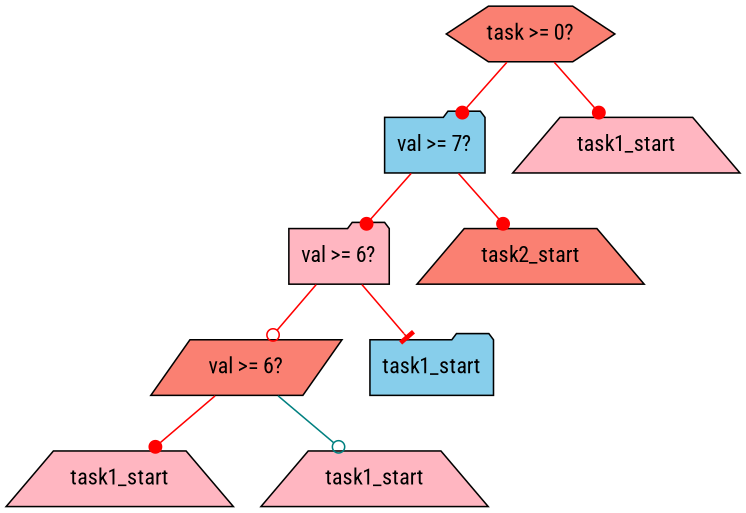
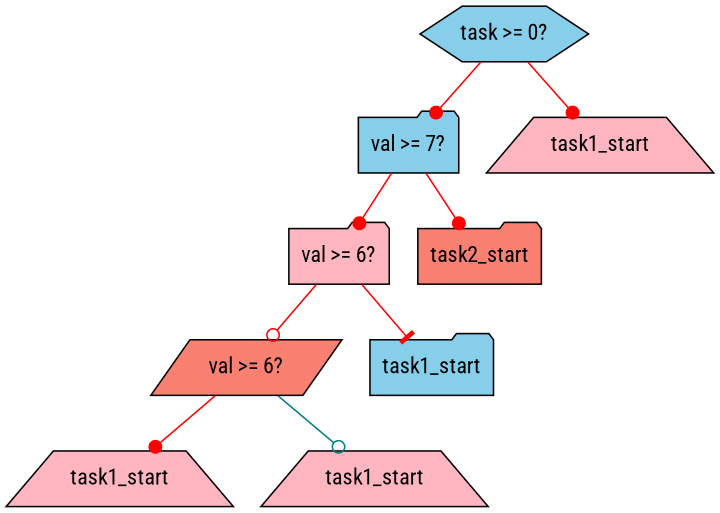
  digraph {
    fontname="Roboto Condensed"
    node [fillcolor=lightpink fontname="Roboto Condensed" shape=folder style=filled]
    edge [arrowhead=dot color=red fontname="Roboto Condensed"]
-   n1 [fillcolor=salmon label="task >= 0?" shape=hexagon]
+   n1 [fillcolor=skyblue label="task >= 0?" shape=hexagon]
    n2 [fillcolor=skyblue label="val >= 7?"]
    n3 [label=task1_start shape=trapezium]
    n4 [label="val >= 6?"]
-   n5 [fillcolor=salmon label=task2_start shape=trapezium]
+   n5 [fillcolor=salmon label=task2_start]
    n6 [fillcolor=salmon label="val >= 6?" shape=parallelogram]
    n7 [fillcolor=skyblue label=task1_start]
    n8 [label=task1_start shape=trapezium]
    n9 [label=task1_start shape=trapezium]
    n1 -> n2
    n1 -> n3
    n2 -> n4
    n2 -> n5
    n4 -> n6 [arrowhead=odot]
    n4 -> n7 [arrowhead=tee]
    n6 -> n8
    n6 -> n9 [arrowhead=odot color=teal]
  }
